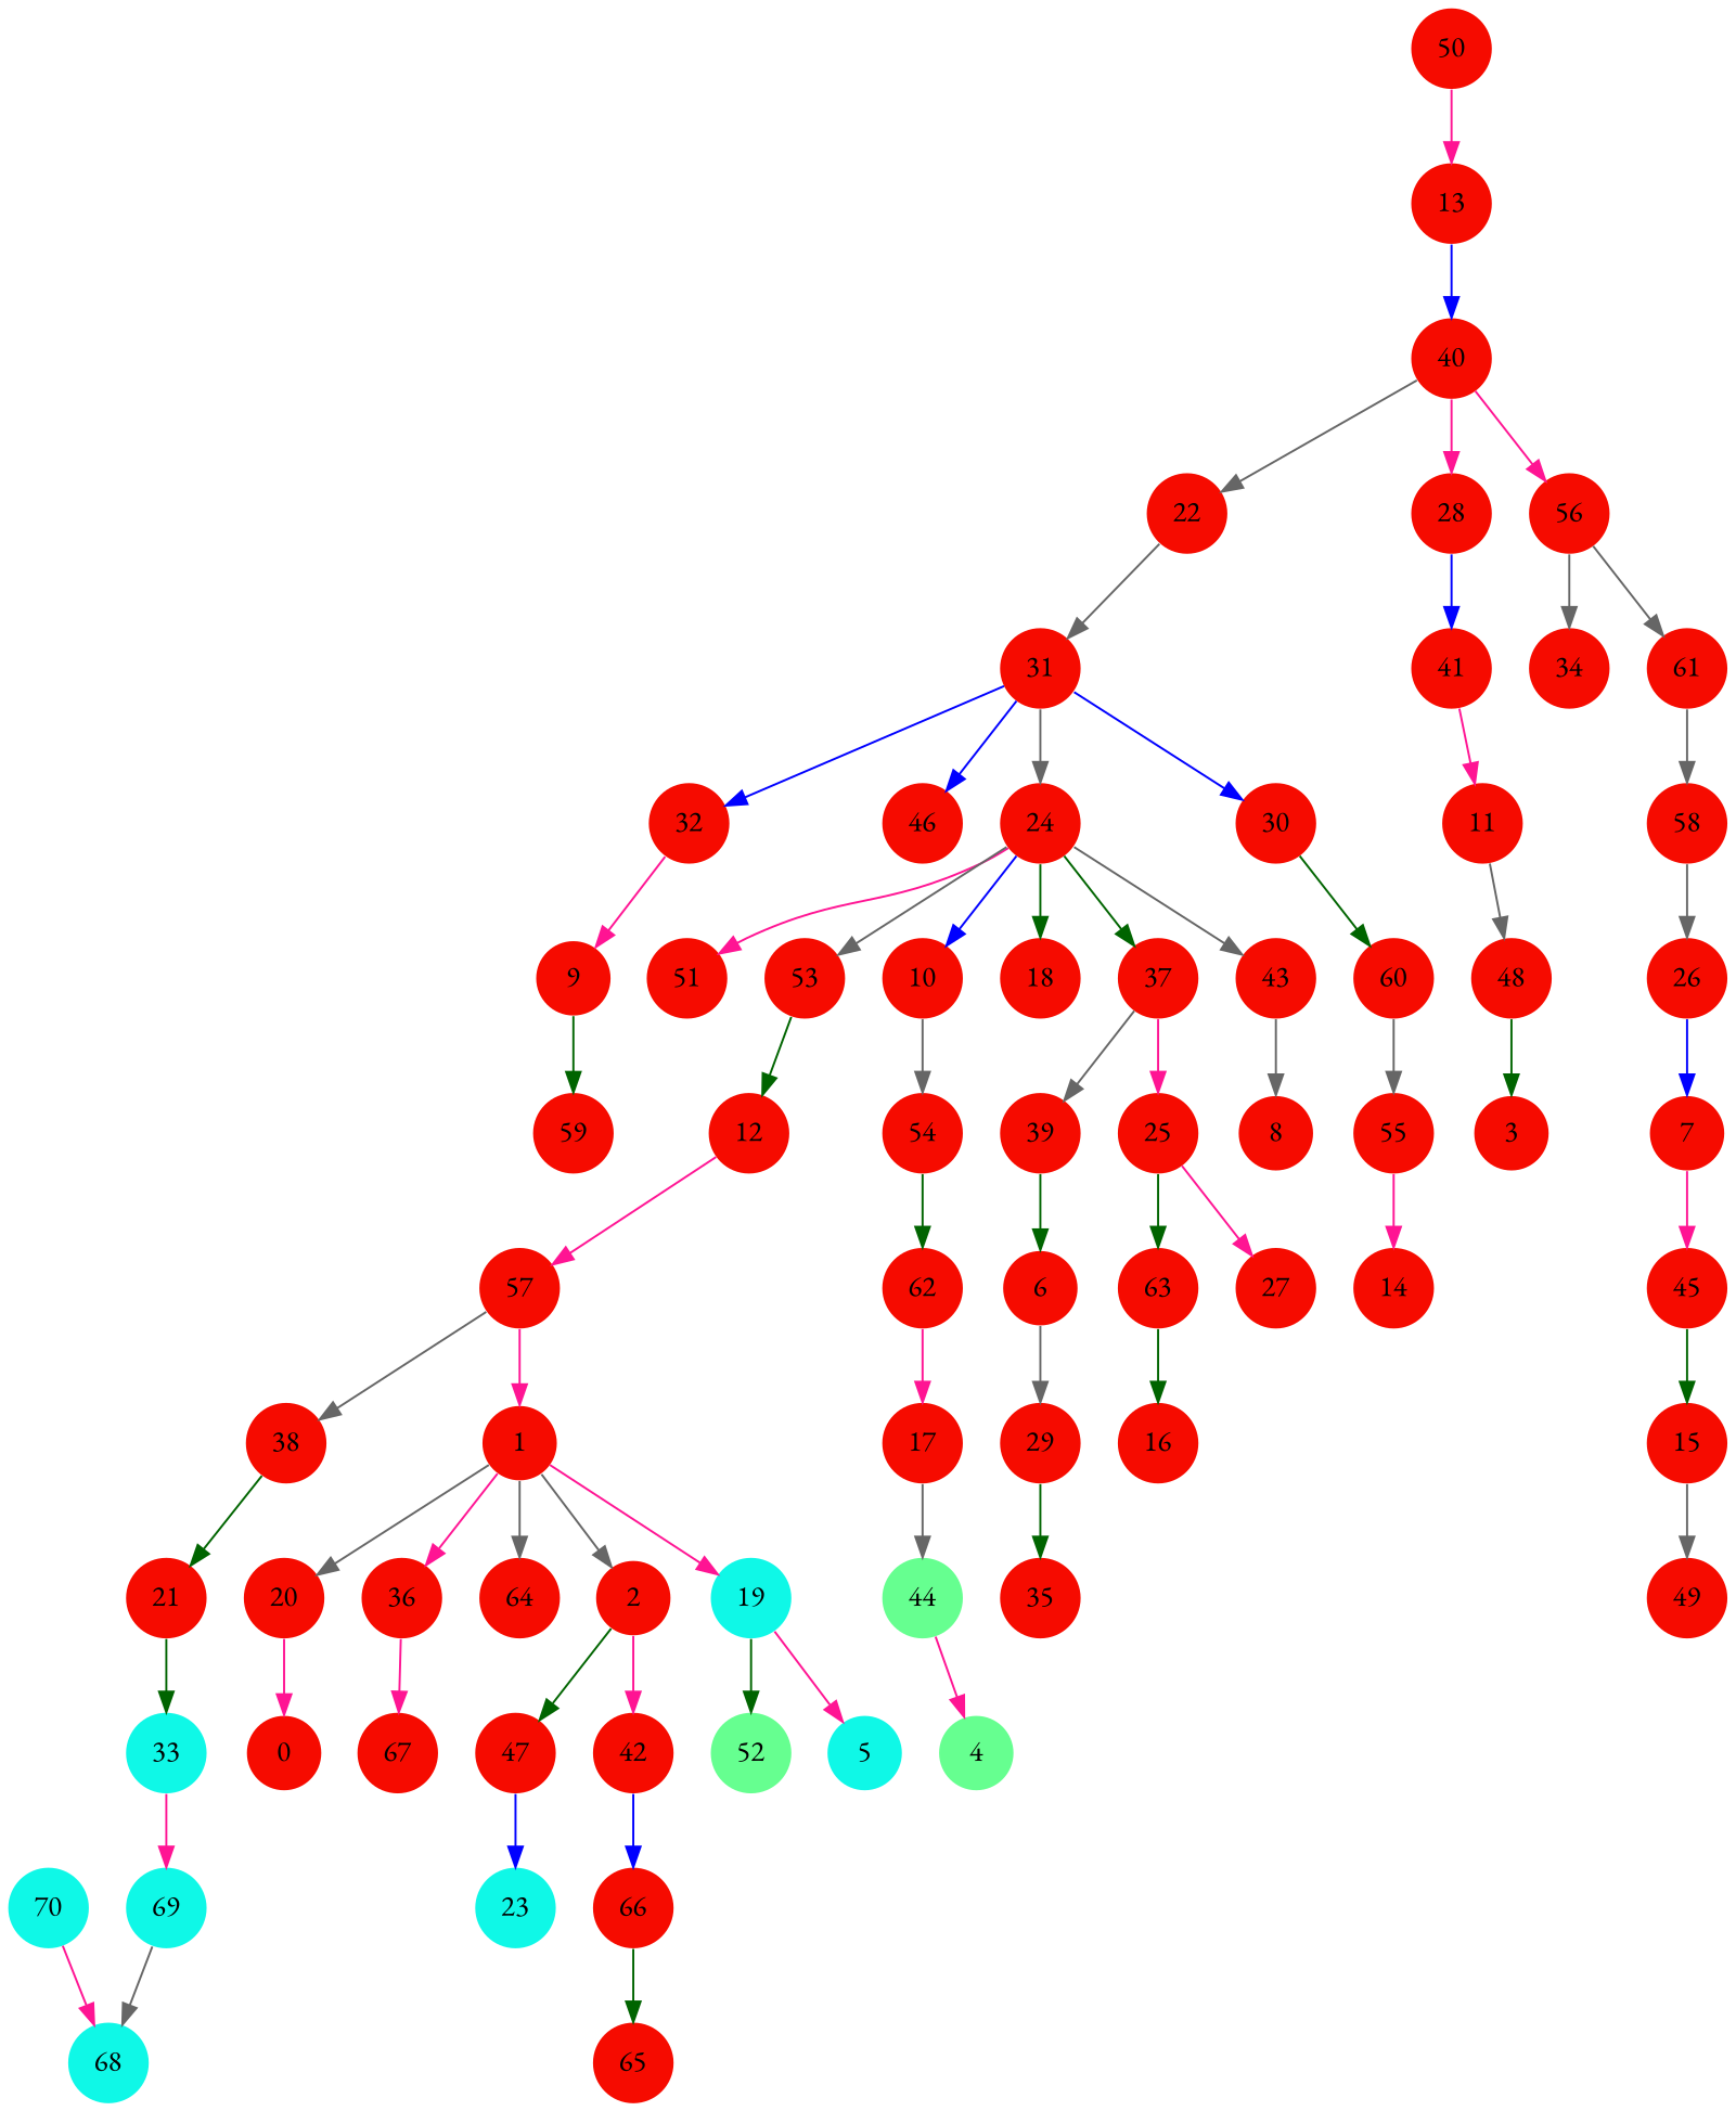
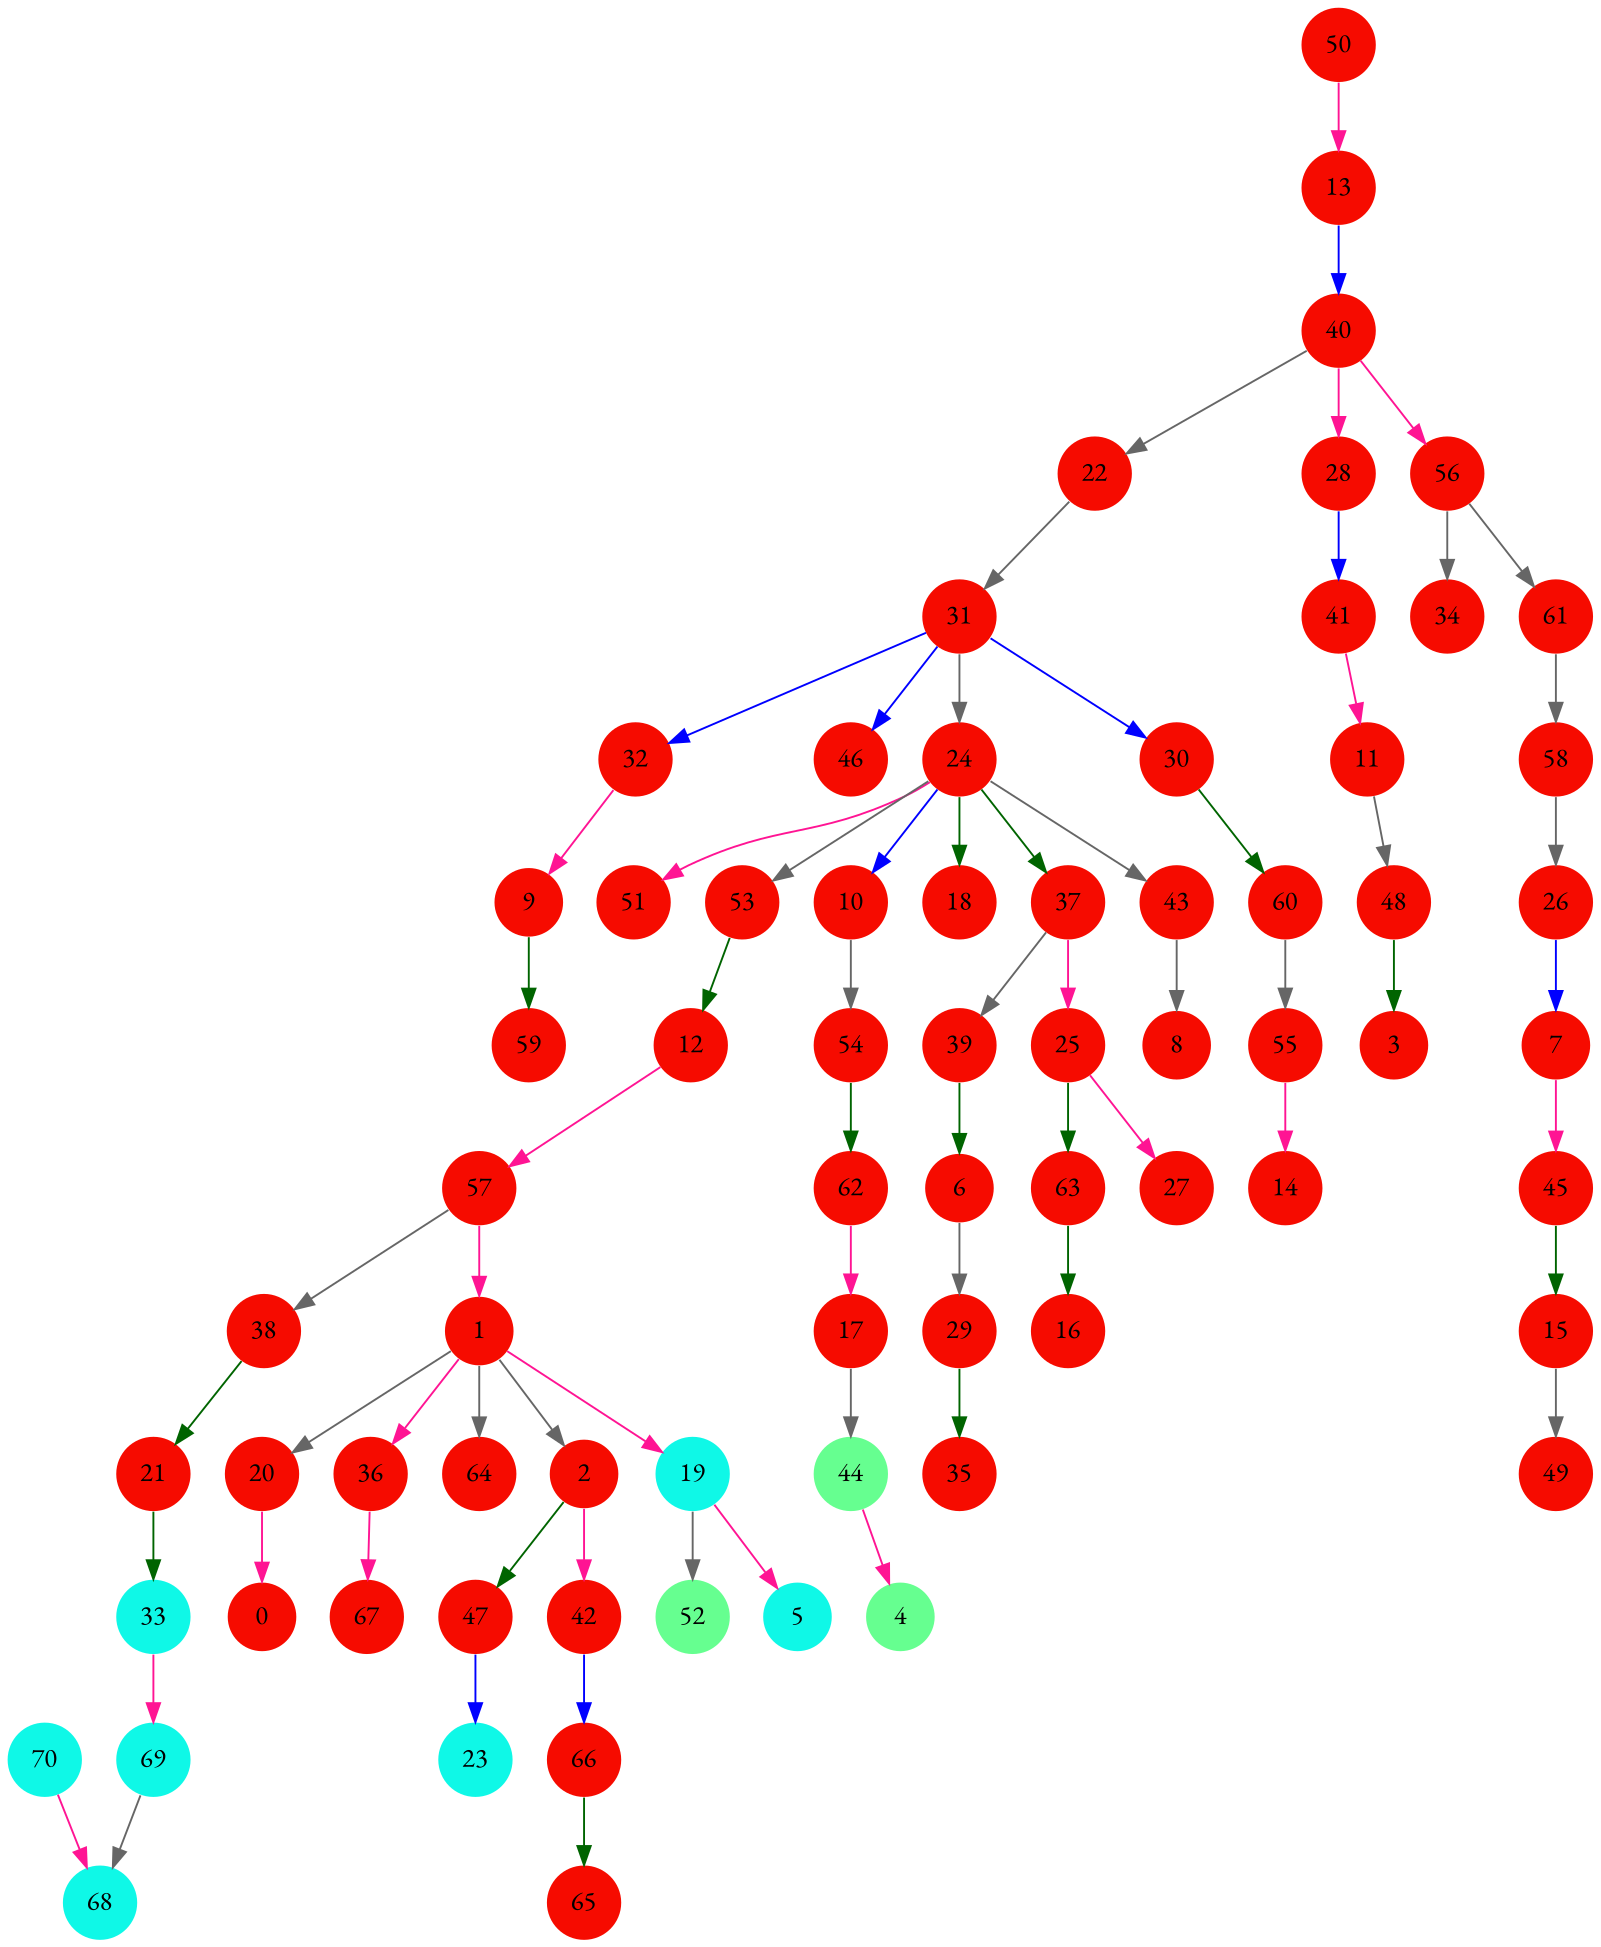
  digraph {
    fontname="EB Garamond"
    node [color=black fillcolor="#f60b00" fontname="EB Garamond" penwidth=0 shape=circle style=filled]
    edge [color=gray40 fontname="EB Garamond"]
    0 [color=gray40]
    1 [color=gray40]
    2 [color=brown]
    19 [color=brown fillcolor="#0ff8e7"]
    20
    36
    64 [color=gray40]
    42 [color=brown]
    47
    5 [fillcolor="#0ff8e7"]
    52 [color=gray40 fillcolor="#66ff90"]
    67 [color=gray40]
    66 [color=gray40]
    23 [fillcolor="#0ff8e7"]
    4 [fillcolor="#66ff90"]
    6
    29
    35 [color=gray40]
    7 [color=brown]
    45 [color=gray40]
    15 [color=brown]
    8 [color=brown]
    59 [color=brown]
    9
    10 [color=gray40]
    54
    62
    11 [color=gray40]
    48 [color=brown]
    3
    57 [color=brown]
    12
    38
    13 [color=brown]
    40 [color=brown]
    22 [color=brown]
    28
    56 [color=gray40]
    14 [color=gray40]
    49 [color=brown]
    16 [color=gray40]
    17 [color=gray40]
    44 [fillcolor="#66ff90"]
    21 [color=brown]
    33 [fillcolor="#0ff8e7"]
    69 [color=gray40 fillcolor="#0ff8e7"]
    31
    24
    30 [color=gray40]
    32
    46 [color=brown]
    18
    37 [color=brown]
    43
    51 [color=gray40]
    53
    25 [color=gray40]
    39 [color=gray40]
    27
    63 [color=brown]
    26 [color=gray40]
    41
    60 [color=gray40]
    55 [color=gray40]
    68 [color=brown fillcolor="#0ff8e7"]
    34 [color=gray40]
    61 [color=brown]
    65
    50 [color=gray40]
    58 [color=brown]
    70 [color=gray40 fillcolor="#0ff8e7"]
    1 -> 2
    1 -> 19 [color=deeppink]
    1 -> 20
    1 -> 36 [color=deeppink]
    1 -> 64
    2 -> 42 [color=deeppink]
    2 -> 47 [color=darkgreen]
    19 -> 5 [color=deeppink]
-   19 -> 52 [color=darkgreen]
+   19 -> 52
    20 -> 0 [color=deeppink]
    36 -> 67 [color=deeppink]
    42 -> 66 [color=blue]
    47 -> 23 [color=blue]
    66 -> 65 [color=darkgreen]
    6 -> 29
    29 -> 35 [color=darkgreen]
    7 -> 45 [color=deeppink]
    45 -> 15 [color=darkgreen]
    15 -> 49
    9 -> 59 [color=darkgreen]
    10 -> 54
    54 -> 62 [color=darkgreen]
    62 -> 17 [color=deeppink]
    11 -> 48
    48 -> 3 [color=darkgreen]
    57 -> 1 [color=deeppink]
    57 -> 38
    12 -> 57 [color=deeppink]
    38 -> 21 [color=darkgreen]
    13 -> 40 [color=blue]
    40 -> 22
    40 -> 28 [color=deeppink]
    40 -> 56 [color=deeppink]
    22 -> 31
    28 -> 41 [color=blue]
    56 -> 34
    56 -> 61
    17 -> 44
    44 -> 4 [color=deeppink]
    21 -> 33 [color=darkgreen]
    33 -> 69 [color=deeppink]
    69 -> 68
    31 -> 24
    31 -> 30 [color=blue]
    31 -> 32 [color=blue]
    31 -> 46 [color=blue]
    24 -> 10 [color=blue]
    24 -> 18 [color=darkgreen]
    24 -> 37 [color=darkgreen]
    24 -> 43
    24 -> 51 [color=deeppink]
    24 -> 53
    30 -> 60 [color=darkgreen]
    32 -> 9 [color=deeppink]
    37 -> 25 [color=deeppink]
    37 -> 39
    43 -> 8
    53 -> 12 [color=darkgreen]
    25 -> 27 [color=deeppink]
    25 -> 63 [color=darkgreen]
    39 -> 6 [color=darkgreen]
    63 -> 16 [color=darkgreen]
    26 -> 7 [color=blue]
    41 -> 11 [color=deeppink]
    60 -> 55
    55 -> 14 [color=deeppink]
    61 -> 58
    50 -> 13 [color=deeppink]
    58 -> 26
    70 -> 68 [color=deeppink]
  }
